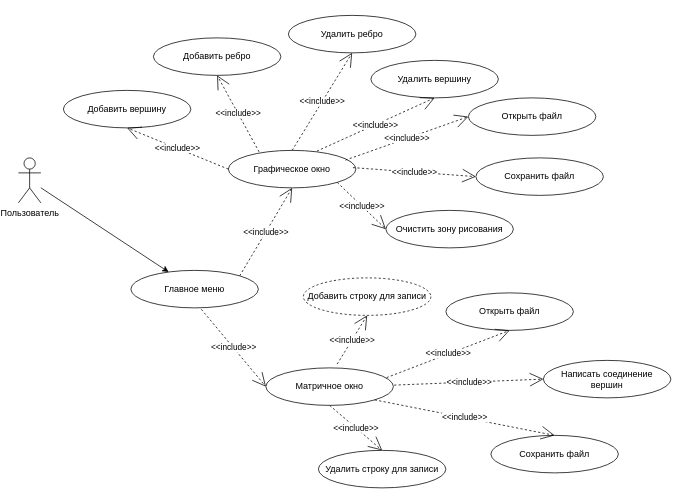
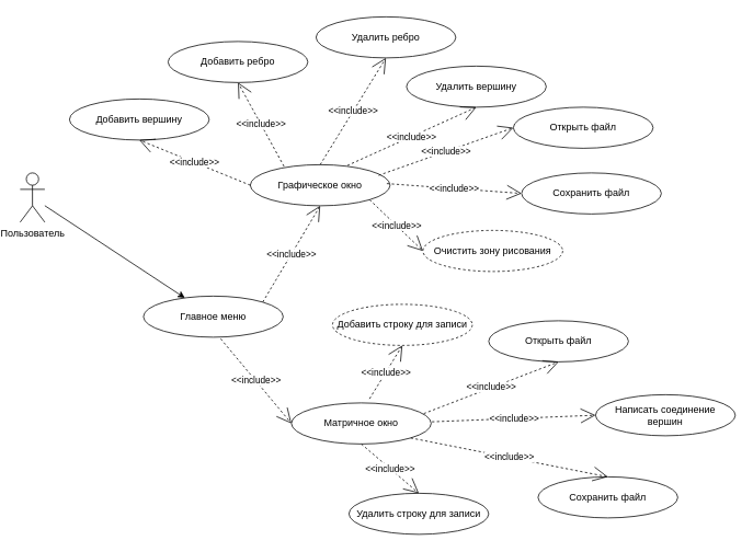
  <mxCell id="0" />
  <mxCell id="1" parent="0" />
  <mxCell id="2" style="rounded=0;orthogonalLoop=1;jettySize=auto;html=1;" edge="1" parent="1" source="3" target="4"><mxGeometry relative="1" as="geometry" /></mxCell>
  <mxCell id="3" value="Пользователь" style="shape=umlActor;verticalLabelPosition=bottom;verticalAlign=top;html=1;outlineConnect=0;" vertex="1" parent="1"><mxGeometry x="20" y="210" width="30" height="60" as="geometry" /></mxCell>
  <mxCell id="4" value="Главное меню" style="ellipse;whiteSpace=wrap;html=1;" vertex="1" parent="1"><mxGeometry x="170" y="360" width="170" height="50" as="geometry" /></mxCell>
  <mxCell id="5" value="Графическое окно" style="ellipse;whiteSpace=wrap;html=1;" vertex="1" parent="1"><mxGeometry x="300" y="200" width="170" height="50" as="geometry" /></mxCell>
  <mxCell id="6" value="Матричное окно" style="ellipse;whiteSpace=wrap;html=1;" vertex="1" parent="1"><mxGeometry x="350" y="490" width="170" height="50" as="geometry" /></mxCell>
  <mxCell id="7" value="Добавить вершину" style="ellipse;whiteSpace=wrap;html=1;" vertex="1" parent="1"><mxGeometry x="80" y="120" width="170" height="50" as="geometry" /></mxCell>
  <mxCell id="8" value="Добавить ребро" style="ellipse;whiteSpace=wrap;html=1;" vertex="1" parent="1"><mxGeometry x="200" y="50" width="170" height="50" as="geometry" /></mxCell>
  <mxCell id="9" value="Удалить ребро" style="ellipse;whiteSpace=wrap;html=1;" vertex="1" parent="1"><mxGeometry x="380" y="20" width="170" height="50" as="geometry" /></mxCell>
  <mxCell id="10" value="Удалить вершину" style="ellipse;whiteSpace=wrap;html=1;" vertex="1" parent="1"><mxGeometry x="490" y="80" width="170" height="50" as="geometry" /></mxCell>
  <mxCell id="11" value="Открыть файл" style="ellipse;whiteSpace=wrap;html=1;" vertex="1" parent="1"><mxGeometry x="620" y="130" width="170" height="50" as="geometry" /></mxCell>
  <mxCell id="12" value="Сохранить файл" style="ellipse;whiteSpace=wrap;html=1;" vertex="1" parent="1"><mxGeometry x="630" y="210" width="170" height="50" as="geometry" /></mxCell>
- <mxCell id="13" value="Очистить зону рисования" style="ellipse;whiteSpace=wrap;html=1;" vertex="1" parent="1"><mxGeometry x="510" y="280" width="170" height="50" as="geometry" /></mxCell>
+ <mxCell id="13" value="Очистить зону рисования" style="ellipse;whiteSpace=wrap;html=1;dashed=1;" vertex="1" parent="1"><mxGeometry x="510" y="280" width="170" height="50" as="geometry" /></mxCell>
  <mxCell id="14" value="Добавить строку для записи" style="ellipse;whiteSpace=wrap;html=1;dashed=1;" vertex="1" parent="1"><mxGeometry x="400" y="370" width="170" height="50" as="geometry" /></mxCell>
  <mxCell id="15" value="Написать соединение вершин" style="ellipse;whiteSpace=wrap;html=1;" vertex="1" parent="1"><mxGeometry x="720" y="480" width="170" height="50" as="geometry" /></mxCell>
  <mxCell id="16" value="Открыть файл" style="ellipse;whiteSpace=wrap;html=1;" vertex="1" parent="1"><mxGeometry x="590" y="390" width="170" height="50" as="geometry" /></mxCell>
  <mxCell id="17" value="Сохранить файл" style="ellipse;whiteSpace=wrap;html=1;" vertex="1" parent="1"><mxGeometry x="650" y="580" width="170" height="50" as="geometry" /></mxCell>
  <mxCell id="18" value="Удалить строку для записи" style="ellipse;whiteSpace=wrap;html=1;" vertex="1" parent="1"><mxGeometry x="420" y="600" width="170" height="50" as="geometry" /></mxCell>
  <mxCell id="19" value="&amp;lt;&amp;lt;include&amp;gt;&amp;gt;" style="endArrow=open;endSize=16;endFill=0;html=1;rounded=0;exitX=1;exitY=0;exitDx=0;exitDy=0;entryX=0.5;entryY=1;entryDx=0;entryDy=0;dashed=1;" edge="1" parent="1" source="4" target="5"><mxGeometry width="160" relative="1" as="geometry"><mxPoint x="280" y="310" as="sourcePoint" /><mxPoint x="440" y="310" as="targetPoint" /></mxGeometry></mxCell>
  <mxCell id="20" value="&amp;lt;&amp;lt;include&amp;gt;&amp;gt;" style="endArrow=open;endSize=16;endFill=0;html=1;rounded=0;exitX=0;exitY=0.5;exitDx=0;exitDy=0;entryX=0.5;entryY=1;entryDx=0;entryDy=0;dashed=1;" edge="1" parent="1" source="5" target="7"><mxGeometry width="160" relative="1" as="geometry"><mxPoint x="225.104" y="407.322" as="sourcePoint" /><mxPoint x="395" y="260" as="targetPoint" /></mxGeometry></mxCell>
  <mxCell id="21" value="&amp;lt;&amp;lt;include&amp;gt;&amp;gt;" style="endArrow=open;endSize=16;endFill=0;html=1;rounded=0;exitX=0.241;exitY=0.04;exitDx=0;exitDy=0;entryX=0.5;entryY=1;entryDx=0;entryDy=0;dashed=1;exitPerimeter=0;" edge="1" parent="1" source="5" target="8"><mxGeometry width="160" relative="1" as="geometry"><mxPoint x="310" y="235" as="sourcePoint" /><mxPoint x="175" y="180" as="targetPoint" /></mxGeometry></mxCell>
  <mxCell id="22" value="&amp;lt;&amp;lt;include&amp;gt;&amp;gt;" style="endArrow=open;endSize=16;endFill=0;html=1;rounded=0;exitX=0.5;exitY=0;exitDx=0;exitDy=0;entryX=0.5;entryY=1;entryDx=0;entryDy=0;dashed=1;" edge="1" parent="1" source="5" target="9"><mxGeometry width="160" relative="1" as="geometry"><mxPoint x="350.97" y="212" as="sourcePoint" /><mxPoint x="295" y="110" as="targetPoint" /></mxGeometry></mxCell>
  <mxCell id="23" value="&amp;lt;&amp;lt;include&amp;gt;&amp;gt;" style="endArrow=open;endSize=16;endFill=0;html=1;rounded=0;exitX=0.694;exitY=0.02;exitDx=0;exitDy=0;dashed=1;exitPerimeter=0;entryX=0.5;entryY=1;entryDx=0;entryDy=0;" edge="1" parent="1" source="5" target="10"><mxGeometry width="160" relative="1" as="geometry"><mxPoint x="395" y="210" as="sourcePoint" /><mxPoint x="475" y="80" as="targetPoint" /></mxGeometry></mxCell>
  <mxCell id="24" value="&amp;lt;&amp;lt;include&amp;gt;&amp;gt;" style="endArrow=open;endSize=16;endFill=0;html=1;rounded=0;exitX=0.918;exitY=0.26;exitDx=0;exitDy=0;dashed=1;exitPerimeter=0;entryX=0;entryY=0.5;entryDx=0;entryDy=0;" edge="1" parent="1" source="5" target="11"><mxGeometry width="160" relative="1" as="geometry"><mxPoint x="427.98" y="211" as="sourcePoint" /><mxPoint x="585" y="140" as="targetPoint" /></mxGeometry></mxCell>
  <mxCell id="25" value="&amp;lt;&amp;lt;include&amp;gt;&amp;gt;" style="endArrow=open;endSize=16;endFill=0;html=1;rounded=0;exitX=0.918;exitY=0.26;exitDx=0;exitDy=0;dashed=1;exitPerimeter=0;entryX=0;entryY=0.5;entryDx=0;entryDy=0;" edge="1" parent="1" target="12"><mxGeometry width="160" relative="1" as="geometry"><mxPoint x="466.06" y="223" as="sourcePoint" /><mxPoint x="630" y="165" as="targetPoint" /></mxGeometry></mxCell>
  <mxCell id="26" value="&amp;lt;&amp;lt;include&amp;gt;&amp;gt;" style="endArrow=open;endSize=16;endFill=0;html=1;rounded=0;exitX=1;exitY=1;exitDx=0;exitDy=0;dashed=1;entryX=0;entryY=0.5;entryDx=0;entryDy=0;" edge="1" parent="1" source="5" target="13"><mxGeometry width="160" relative="1" as="geometry"><mxPoint x="476.06" y="233" as="sourcePoint" /><mxPoint x="640" y="245" as="targetPoint" /></mxGeometry></mxCell>
  <mxCell id="27" value="&amp;lt;&amp;lt;include&amp;gt;&amp;gt;" style="endArrow=open;endSize=16;endFill=0;html=1;rounded=0;exitX=0.559;exitY=-0.1;exitDx=0;exitDy=0;dashed=1;exitPerimeter=0;entryX=0.5;entryY=1;entryDx=0;entryDy=0;" edge="1" parent="1" source="6" target="14"><mxGeometry width="160" relative="1" as="geometry"><mxPoint x="476.06" y="203" as="sourcePoint" /><mxPoint x="640" y="215" as="targetPoint" /></mxGeometry></mxCell>
  <mxCell id="28" value="&amp;lt;&amp;lt;include&amp;gt;&amp;gt;" style="endArrow=open;endSize=16;endFill=0;html=1;rounded=0;exitX=0.947;exitY=0.26;exitDx=0;exitDy=0;dashed=1;exitPerimeter=0;entryX=0.5;entryY=1;entryDx=0;entryDy=0;" edge="1" parent="1" source="6" target="16"><mxGeometry width="160" relative="1" as="geometry"><mxPoint x="530.03" y="497.5" as="sourcePoint" /><mxPoint x="570" y="432.5" as="targetPoint" /></mxGeometry></mxCell>
  <mxCell id="29" value="&amp;lt;&amp;lt;include&amp;gt;&amp;gt;" style="endArrow=open;endSize=16;endFill=0;html=1;rounded=0;exitX=0.947;exitY=0.26;exitDx=0;exitDy=0;dashed=1;exitPerimeter=0;entryX=0;entryY=0.5;entryDx=0;entryDy=0;" edge="1" parent="1" target="15"><mxGeometry width="160" relative="1" as="geometry"><mxPoint x="520.99" y="513" as="sourcePoint" /><mxPoint x="685" y="450" as="targetPoint" /></mxGeometry></mxCell>
  <mxCell id="30" value="&amp;lt;&amp;lt;include&amp;gt;&amp;gt;" style="endArrow=open;endSize=16;endFill=0;html=1;rounded=0;exitX=1;exitY=1;exitDx=0;exitDy=0;dashed=1;entryX=0.5;entryY=0;entryDx=0;entryDy=0;" edge="1" parent="1" source="6" target="17"><mxGeometry width="160" relative="1" as="geometry"><mxPoint x="530.99" y="523" as="sourcePoint" /><mxPoint x="730" y="515" as="targetPoint" /></mxGeometry></mxCell>
  <mxCell id="31" value="&amp;lt;&amp;lt;include&amp;gt;&amp;gt;" style="endArrow=open;endSize=16;endFill=0;html=1;rounded=0;exitX=0.5;exitY=1;exitDx=0;exitDy=0;dashed=1;entryX=0.5;entryY=0;entryDx=0;entryDy=0;" edge="1" parent="1" source="6" target="18"><mxGeometry width="160" relative="1" as="geometry"><mxPoint x="540.99" y="533" as="sourcePoint" /><mxPoint x="740" y="525" as="targetPoint" /></mxGeometry></mxCell>
  <mxCell id="32" value="&amp;lt;&amp;lt;include&amp;gt;&amp;gt;" style="endArrow=open;endSize=16;endFill=0;html=1;rounded=0;exitX=0.553;exitY=1.04;exitDx=0;exitDy=0;dashed=1;entryX=0;entryY=0.5;entryDx=0;entryDy=0;exitPerimeter=0;" edge="1" parent="1" source="4" target="6"><mxGeometry width="160" relative="1" as="geometry"><mxPoint x="615.104" y="552.678" as="sourcePoint" /><mxPoint x="855" y="600" as="targetPoint" /></mxGeometry></mxCell>
